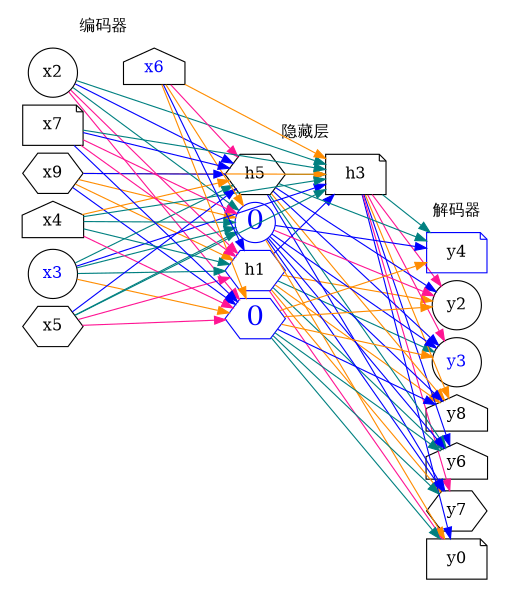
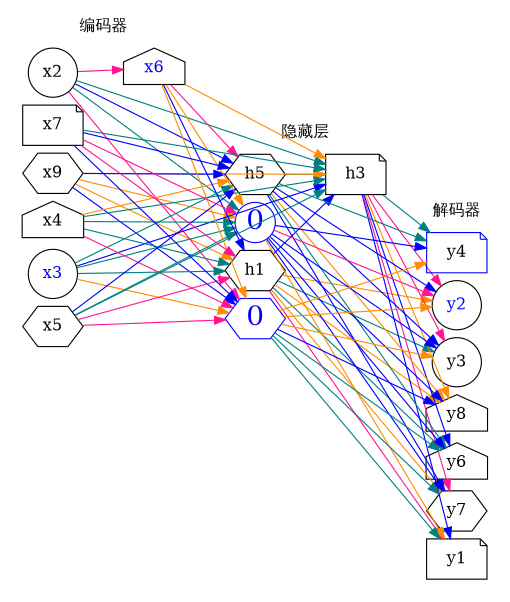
  digraph {
    nodesep=.1
    rankdir=LR
    splines=line
    node [shape=hexagon style=solid]
    edge [color=blue]
-   h1 [color=blue]
+   h1
    h3 [shape=note]
    h5
    n4 [color=blue fixedsize=true fontcolor=blue fontsize=25 label=0 shape=circle]
    n5 [color=blue fixedsize=true fontcolor=blue fontsize=25 label=0]
    n6 [label=x9]
    x2 [shape=circle]
    x3 [fontcolor=blue shape=circle]
    x4 [shape=house]
    x5
    x6 [fontcolor=blue shape=house]
    x7 [shape=note]
-   y1 [shape=note label=y0]
-   y2 [shape=circle]
-   y3 [shape=circle fontcolor=blue]
+   y1 [shape=note]
+   y2 [shape=circle fontcolor=blue]
+   y3 [shape=circle]
    y4 [color=blue shape=note]
    n17 [label=y8 shape=house]
    y6 [shape=house]
    y7
    subgraph cluster_1 {
      color=white
      label="隐藏层"
      h1
      h3
      h5
      n4
      n5
    }
    subgraph cluster_2 {
      color=white
      label="编码器"
      n6
      x2
      x3
      x4
      x5
      x6
      x7
    }
    subgraph cluster_3 {
      color=white
      label="解码器"
      y1
      y2
      y3
      y4
      n17
      y6
      y7
    }
    h1 -> h3
    h1 -> y1 [color=deeppink]
    h1 -> y2 [color=darkorange]
    h1 -> y3 [color=teal]
    h1 -> n17 [color=darkorange]
    h1 -> y6 [color=teal]
    h1 -> y7 [color=darkorange]
    h3 -> y1
    h3 -> y2 [color=deeppink]
    h3 -> y3 [color=deeppink]
    h3 -> y4 [color=teal]
    h3 -> n17 [color=darkorange]
    h3 -> y6
    h3 -> y7 [color=deeppink]
    h5 -> h3 [color=teal]
    h5 -> y2
    h5 -> y3
    h5 -> y4 [color=teal]
    h5 -> n17 [color=darkorange]
    h5 -> y6 [color=teal]
    h5 -> y7
    n4 -> y1 [color=darkorange]
    n4 -> y2 [color=deeppink]
    n4 -> y3
    n4 -> y4
    n4 -> n17
    n4 -> y6
    n4 -> y7
    n5 -> y1 [color=teal]
    n5 -> y2 [color=darkorange]
    n5 -> y3 [color=darkorange]
    n5 -> y4 [color=darkorange]
    n5 -> n17
    n5 -> y6 [color=teal]
    n5 -> y7 [color=teal]
    n6 -> h1 [color=darkorange]
    n6 -> h3 [color=darkorange]
    n6 -> h5
    n6 -> n4 [color=darkorange]
    n6 -> n5
-   x2 -> h1 [color=deeppink]
+   x2 -> x6 [color=deeppink]
    x2 -> h3 [color=teal]
    x2 -> h5
    x2 -> n4 [color=teal]
    x2 -> n5 [color=deeppink]
    x3 -> h1 [color=teal]
    x3 -> h3
    x3 -> h5 [color=teal]
    x3 -> n4 [color=teal]
    x3 -> n5 [color=darkorange]
    x4 -> h1 [color=teal]
    x4 -> h3 [color=teal]
    x4 -> h5 [color=darkorange]
    x4 -> n4 [color=teal]
    x4 -> n5 [color=deeppink]
    x5 -> h1 [color=deeppink]
    x5 -> h3 [color=teal]
    x5 -> h5
    x5 -> n4 [color=teal]
    x5 -> n5 [color=deeppink]
    x6 -> h1
    x6 -> h3 [color=darkorange]
    x6 -> h5 [color=deeppink]
    x6 -> n4 [color=darkorange]
    x6 -> n5 [color=darkorange]
    x7 -> h1 [color=deeppink]
    x7 -> h3 [color=teal]
    x7 -> h5
    x7 -> n4 [color=deeppink]
    x7 -> n5
  }
